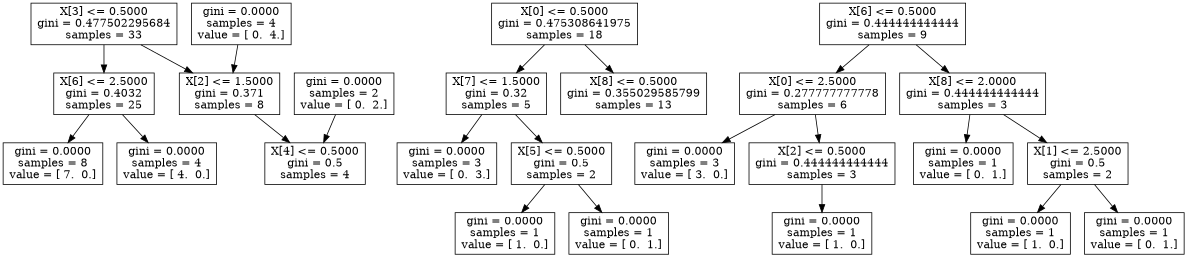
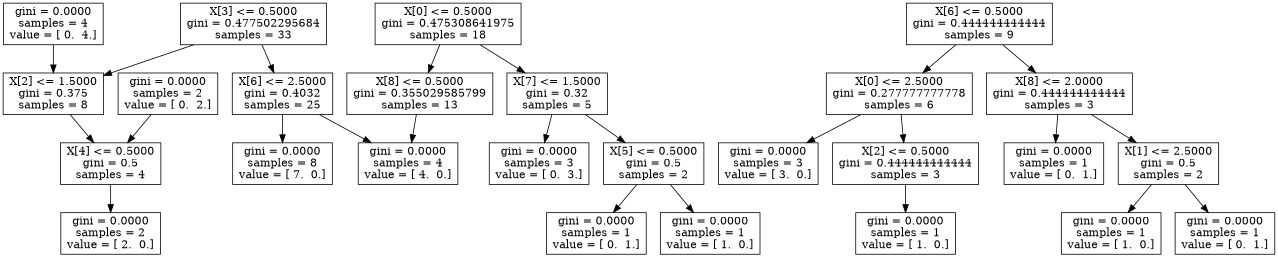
  digraph {
    node [shape=box]
    n1 [label="X[3] <= 0.5000\ngini = 0.477502295684\nsamples = 33"]
    n2 [label="X[6] <= 2.5000\ngini = 0.4032\nsamples = 25"]
-   n3 [label="X[2] <= 1.5000\ngini = 0.371\nsamples = 8"]
+   n3 [label="X[2] <= 1.5000\ngini = 0.375\nsamples = 8"]
    n4 [label="gini = 0.0000\nsamples = 8\nvalue = [ 7.  0.]"]
    n5 [label="gini = 0.0000\nsamples = 4\nvalue = [ 4.  0.]"]
    n6 [label="X[4] <= 0.5000\ngini = 0.5\nsamples = 4"]
    n7 [label="X[0] <= 0.5000\ngini = 0.475308641975\nsamples = 18"]
    n8 [label="X[7] <= 1.5000\ngini = 0.32\nsamples = 5"]
    n9 [label="X[8] <= 0.5000\ngini = 0.355029585799\nsamples = 13"]
    n10 [label="gini = 0.0000\nsamples = 3\nvalue = [ 0.  3.]"]
    n11 [label="X[5] <= 0.5000\ngini = 0.5\nsamples = 2"]
    n12 [label="gini = 0.0000\nsamples = 1\nvalue = [ 1.  0.]"]
    n13 [label="gini = 0.0000\nsamples = 1\nvalue = [ 0.  1.]"]
    n14 [label="X[6] <= 0.5000\ngini = 0.444444444444\nsamples = 9"]
    n15 [label="X[0] <= 2.5000\ngini = 0.277777777778\nsamples = 6"]
    n16 [label="X[8] <= 2.0000\ngini = 0.444444444444\nsamples = 3"]
    n17 [label="gini = 0.0000\nsamples = 3\nvalue = [ 3.  0.]"]
    n18 [label="X[2] <= 0.5000\ngini = 0.444444444444\nsamples = 3"]
    n19 [label="gini = 0.0000\nsamples = 1\nvalue = [ 0.  1.]"]
    n20 [label="X[1] <= 2.5000\ngini = 0.5\nsamples = 2"]
    n21 [label="gini = 0.0000\nsamples = 1\nvalue = [ 1.  0.]"]
    n22 [label="gini = 0.0000\nsamples = 1\nvalue = [ 1.  0.]"]
    n23 [label="gini = 0.0000\nsamples = 1\nvalue = [ 0.  1.]"]
+   n24 [label="gini = 0.0000\nsamples = 2\nvalue = [ 2.  0.]"]
    n25 [label="gini = 0.0000\nsamples = 4\nvalue = [ 0.  4.]"]
    n26 [label="gini = 0.0000\nsamples = 2\nvalue = [ 0.  2.]"]
    n1 -> n2
    n1 -> n3
    n2 -> n4
    n2 -> n5
    n3 -> n6
+   n6 -> n24
    n7 -> n8
    n7 -> n9
    n8 -> n10
    n8 -> n11
+   n9 -> n5
    n11 -> n12
    n11 -> n13
    n14 -> n15
    n14 -> n16
    n15 -> n17
    n15 -> n18
    n16 -> n19
    n16 -> n20
    n18 -> n21
    n20 -> n22
    n20 -> n23
    n25 -> n3
    n26 -> n6
  }
